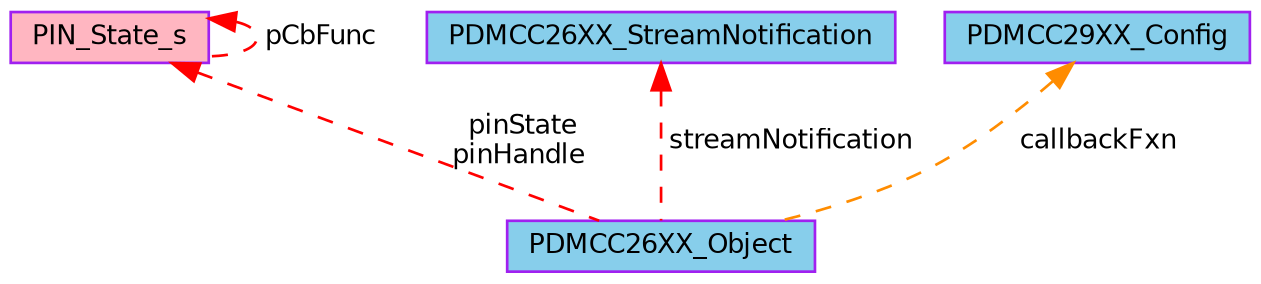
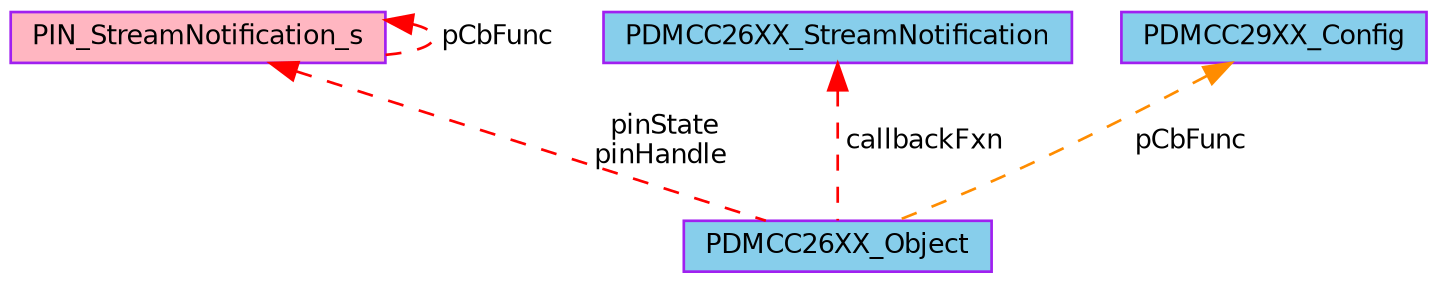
  digraph {
    node [color=purple fillcolor=skyblue fontname=Helvetica fontsize=10 shape=record style=filled]
    edge [color=red dir=back fontname=Helvetica fontsize=10 labelfontname=Helvetica labelfontsize=10 style=dashed]
    n1 [fontcolor=black height=0.2 label=PDMCC26XX_Object width=0.4]
-   n2 [fillcolor=lightpink height=0.2 label=PIN_State_s width=0.4]
+   n2 [fillcolor=lightpink height=0.2 label=PIN_StreamNotification_s width=0.4]
    n3 [height=0.2 label=PDMCC26XX_StreamNotification width=0.4]
    n4 [height=0.2 label=PDMCC29XX_Config width=0.4]
    n2 -> n1 [label=" pinState\npinHandle"]
    n2 -> n2 [label=" pCbFunc"]
-   n3 -> n1 [label=" streamNotification"]
-   n4 -> n1 [color=darkorange label=" callbackFxn"]
+   n3 -> n1 [label=" callbackFxn"]
+   n4 -> n1 [color=darkorange label=" pCbFunc"]
  }
